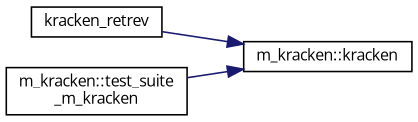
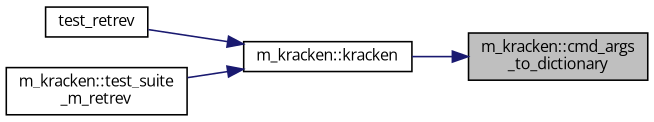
  digraph {
    fontname="Open Sans"
    rankdir=RL
    node [color=black fillcolor=white fontname="Open Sans" fontsize=10 shape=record style=filled]
    edge [color=midnightblue dir=back fontname="Open Sans" fontsize=10 labelfontname=Helvetica labelfontsize=10 style=solid]
+   n1 [fillcolor=grey75 fontcolor=black height=0.2 label="m_kracken::cmd_args\l_to_dictionary" width=0.4]
    n2 [height=0.2 label="m_kracken::kracken" width=0.4]
-   n3 [height=0.2 label=kracken_retrev width=0.4]
-   n4 [height=0.2 label="m_kracken::test_suite\l_m_kracken" width=0.4]
+   n3 [height=0.2 label=test_retrev width=0.4]
+   n4 [height=0.2 label="m_kracken::test_suite\l_m_retrev" width=0.4]
+   n1 -> n2
    n2 -> n3
    n2 -> n4
  }
